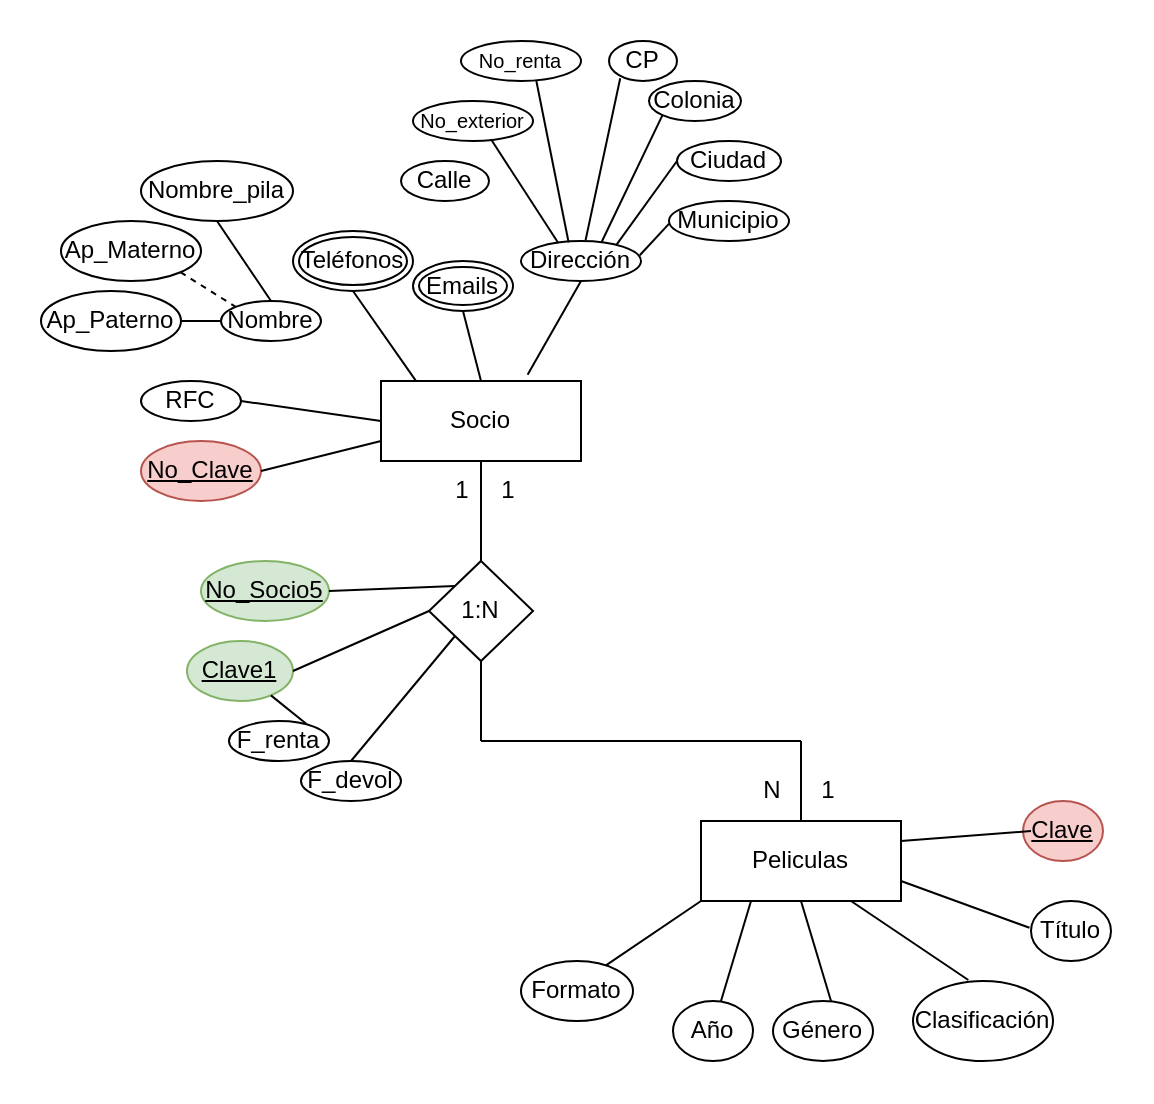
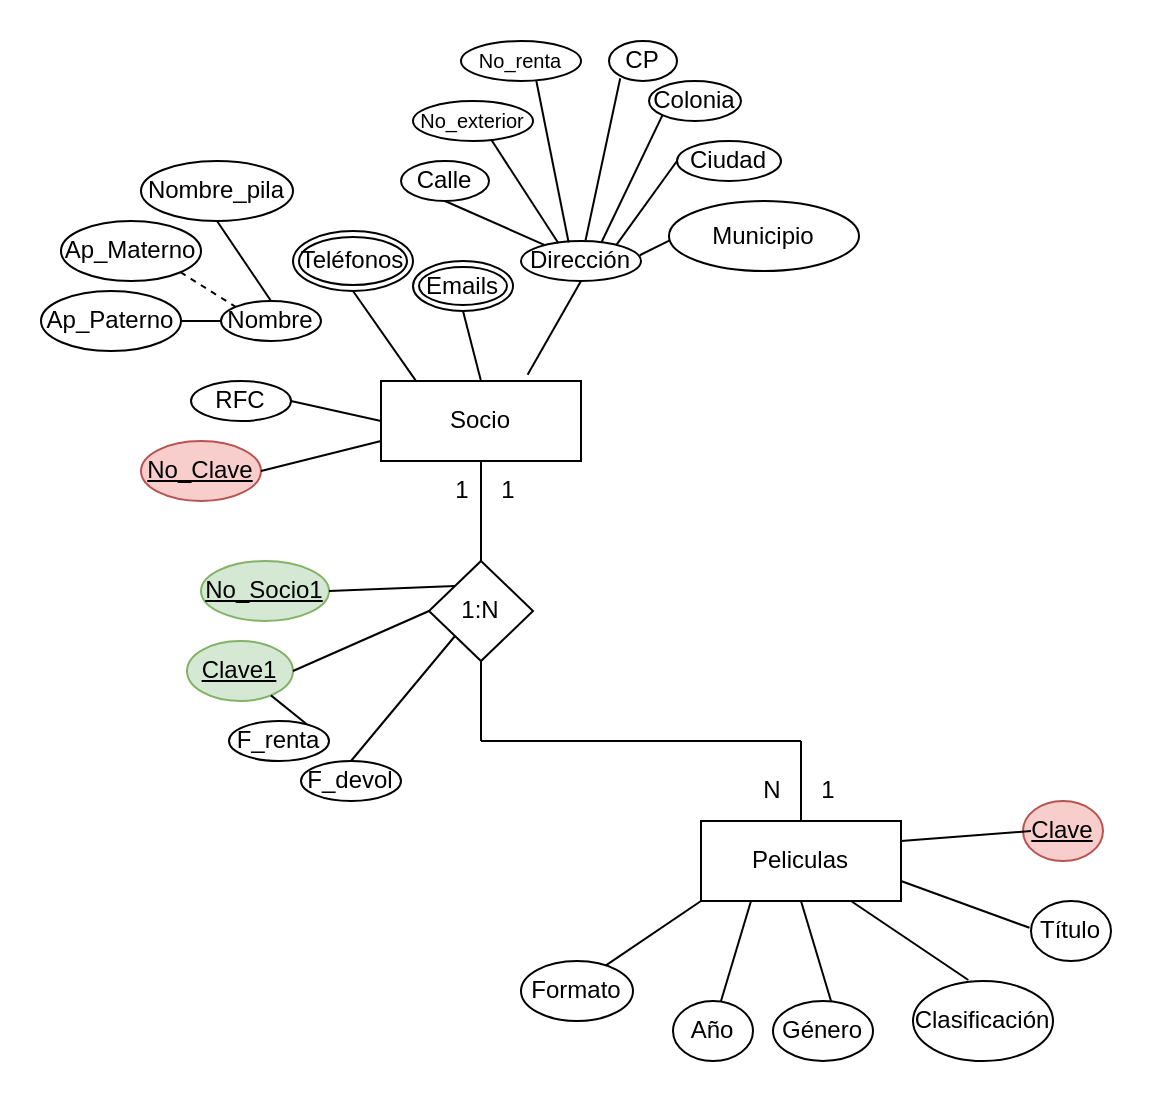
  <mxCell id="0" />
  <mxCell id="1" parent="0" />
  <mxCell id="2" value="Socio" style="whiteSpace=wrap;html=1;align=center;" vertex="1" parent="1"><mxGeometry x="190" y="190" width="100" height="40" as="geometry" /></mxCell>
  <mxCell id="3" value="Peliculas" style="whiteSpace=wrap;html=1;align=center;" vertex="1" parent="1"><mxGeometry x="350" y="410" width="100" height="40" as="geometry" /></mxCell>
  <mxCell id="4" value="No_Clave" style="ellipse;whiteSpace=wrap;html=1;align=center;fontStyle=4;fillColor=#f8cecc;strokeColor=#b85450;" vertex="1" parent="1"><mxGeometry x="70" y="220" width="60" height="30" as="geometry" /></mxCell>
  <mxCell id="5" value="" style="endArrow=none;html=1;rounded=0;exitX=0;exitY=0.75;exitDx=0;exitDy=0;entryX=1;entryY=0.5;entryDx=0;entryDy=0;" edge="1" parent="1" source="2" target="4"><mxGeometry width="50" height="50" relative="1" as="geometry"><mxPoint x="170" y="190" as="sourcePoint" /><mxPoint x="140" y="220" as="targetPoint" /></mxGeometry></mxCell>
- <mxCell id="6" value="RFC" style="ellipse;whiteSpace=wrap;html=1;align=center;" vertex="1" parent="1"><mxGeometry x="70" y="190" width="50" height="20" as="geometry" /></mxCell>
+ <mxCell id="6" value="RFC" style="ellipse;whiteSpace=wrap;html=1;align=center;" vertex="1" parent="1"><mxGeometry x="95" y="190" width="50" height="20" as="geometry" /></mxCell>
  <mxCell id="7" value="" style="endArrow=none;html=1;rounded=0;exitX=1;exitY=0.5;exitDx=0;exitDy=0;entryX=0;entryY=0.5;entryDx=0;entryDy=0;" edge="1" parent="1" source="6" target="2"><mxGeometry relative="1" as="geometry"><mxPoint x="280" y="160" as="sourcePoint" /><mxPoint x="440" y="160" as="targetPoint" /></mxGeometry></mxCell>
  <mxCell id="8" value="Nombre" style="ellipse;whiteSpace=wrap;html=1;align=center;" vertex="1" parent="1"><mxGeometry x="110" y="150" width="50" height="20" as="geometry" /></mxCell>
  <mxCell id="9" value="Ap_Paterno" style="ellipse;whiteSpace=wrap;html=1;align=center;" vertex="1" parent="1"><mxGeometry x="20" y="145" width="70" height="30" as="geometry" /></mxCell>
  <mxCell id="10" value="" style="endArrow=none;html=1;rounded=0;entryX=0;entryY=0.5;entryDx=0;entryDy=0;exitX=1;exitY=0.5;exitDx=0;exitDy=0;" edge="1" parent="1" source="9" target="8"><mxGeometry relative="1" as="geometry"><mxPoint x="180" y="90" as="sourcePoint" /><mxPoint x="340" y="90" as="targetPoint" /></mxGeometry></mxCell>
  <mxCell id="11" value="Ap_Materno" style="ellipse;whiteSpace=wrap;html=1;align=center;" vertex="1" parent="1"><mxGeometry x="30" y="110" width="70" height="30" as="geometry" /></mxCell>
  <mxCell id="12" value="" style="endArrow=none;html=1;rounded=0;exitX=1;exitY=1;exitDx=0;exitDy=0;entryX=0;entryY=0;entryDx=0;entryDy=0;dashed=1;" edge="1" parent="1" source="11" target="8"><mxGeometry relative="1" as="geometry"><mxPoint x="260" y="80" as="sourcePoint" /><mxPoint x="420" y="80" as="targetPoint" /></mxGeometry></mxCell>
  <mxCell id="13" value="Nombre_pila" style="ellipse;whiteSpace=wrap;html=1;align=center;" vertex="1" parent="1"><mxGeometry x="70" y="80" width="76" height="30" as="geometry" /></mxCell>
  <mxCell id="14" value="" style="endArrow=none;html=1;rounded=0;exitX=0.5;exitY=0;exitDx=0;exitDy=0;entryX=0.5;entryY=1;entryDx=0;entryDy=0;" edge="1" parent="1" source="8" target="13"><mxGeometry relative="1" as="geometry"><mxPoint x="260" y="100" as="sourcePoint" /><mxPoint x="420" y="100" as="targetPoint" /></mxGeometry></mxCell>
  <mxCell id="15" value="Teléfonos" style="ellipse;shape=doubleEllipse;margin=3;whiteSpace=wrap;html=1;align=center;" vertex="1" parent="1"><mxGeometry x="146" y="115" width="60" height="30" as="geometry" /></mxCell>
  <mxCell id="16" value="" style="endArrow=none;html=1;rounded=0;exitX=0.5;exitY=1;exitDx=0;exitDy=0;entryX=0.173;entryY=-0.007;entryDx=0;entryDy=0;entryPerimeter=0;" edge="1" parent="1" source="15" target="2"><mxGeometry relative="1" as="geometry"><mxPoint x="210" y="160" as="sourcePoint" /><mxPoint x="370" y="160" as="targetPoint" /></mxGeometry></mxCell>
  <mxCell id="17" value="Emails" style="ellipse;shape=doubleEllipse;margin=3;whiteSpace=wrap;html=1;align=center;" vertex="1" parent="1"><mxGeometry x="206" y="130" width="50" height="25" as="geometry" /></mxCell>
  <mxCell id="18" value="" style="endArrow=none;html=1;rounded=0;exitX=0.5;exitY=1;exitDx=0;exitDy=0;entryX=0.5;entryY=0;entryDx=0;entryDy=0;" edge="1" parent="1" source="17" target="2"><mxGeometry relative="1" as="geometry"><mxPoint x="280" y="140" as="sourcePoint" /><mxPoint x="440" y="140" as="targetPoint" /></mxGeometry></mxCell>
  <mxCell id="19" value="Dirección" style="ellipse;whiteSpace=wrap;html=1;align=center;" vertex="1" parent="1"><mxGeometry x="260" y="120" width="60" height="20" as="geometry" /></mxCell>
  <mxCell id="20" value="" style="endArrow=none;html=1;rounded=0;exitX=0.5;exitY=1;exitDx=0;exitDy=0;entryX=0.733;entryY=-0.079;entryDx=0;entryDy=0;entryPerimeter=0;" edge="1" parent="1" source="19" target="2"><mxGeometry relative="1" as="geometry"><mxPoint x="310" y="170" as="sourcePoint" /><mxPoint x="470" y="170" as="targetPoint" /></mxGeometry></mxCell>
  <mxCell id="21" value="Calle" style="ellipse;whiteSpace=wrap;html=1;align=center;" vertex="1" parent="1"><mxGeometry x="200" y="80" width="44" height="20" as="geometry" /></mxCell>
  <mxCell id="22" value="&lt;font style=&quot;font-size: 10px;&quot;&gt;No_exterior&lt;/font&gt;" style="ellipse;whiteSpace=wrap;html=1;align=center;" vertex="1" parent="1"><mxGeometry x="206" y="50" width="60" height="20" as="geometry" /></mxCell>
  <mxCell id="23" value="&lt;font style=&quot;font-size: 10px;&quot;&gt;No_renta&lt;/font&gt;" style="ellipse;whiteSpace=wrap;html=1;align=center;" vertex="1" parent="1"><mxGeometry x="230" y="20" width="60" height="20" as="geometry" /></mxCell>
  <mxCell id="24" value="CP" style="ellipse;whiteSpace=wrap;html=1;align=center;" vertex="1" parent="1"><mxGeometry x="304" y="20" width="34" height="20" as="geometry" /></mxCell>
  <mxCell id="25" value="Colonia" style="ellipse;whiteSpace=wrap;html=1;align=center;" vertex="1" parent="1"><mxGeometry x="324" y="40" width="46" height="20" as="geometry" /></mxCell>
  <mxCell id="26" value="Ciudad" style="ellipse;whiteSpace=wrap;html=1;align=center;" vertex="1" parent="1"><mxGeometry x="338" y="70" width="52" height="20" as="geometry" /></mxCell>
- <mxCell id="27" value="Municipio" style="ellipse;whiteSpace=wrap;html=1;align=center;" vertex="1" parent="1"><mxGeometry x="334" y="100" width="60" height="20" as="geometry" /></mxCell>
+ <mxCell id="27" value="Municipio" style="ellipse;whiteSpace=wrap;html=1;align=center;" vertex="1" parent="1"><mxGeometry x="334" y="100" width="95" height="35" as="geometry" /></mxCell>
+ <mxCell id="28" value="" style="endArrow=none;html=1;rounded=0;exitX=0.5;exitY=1;exitDx=0;exitDy=0;" edge="1" parent="1" source="21" target="19"><mxGeometry relative="1" as="geometry"><mxPoint x="250" y="100" as="sourcePoint" /><mxPoint x="410" y="100" as="targetPoint" /></mxGeometry></mxCell>
  <mxCell id="29" value="" style="endArrow=none;html=1;rounded=0;exitX=0.65;exitY=0.957;exitDx=0;exitDy=0;exitPerimeter=0;entryX=0.312;entryY=0.057;entryDx=0;entryDy=0;entryPerimeter=0;" edge="1" parent="1" source="22" target="19"><mxGeometry relative="1" as="geometry"><mxPoint x="240" y="80" as="sourcePoint" /><mxPoint x="400" y="80" as="targetPoint" /></mxGeometry></mxCell>
  <mxCell id="30" value="" style="endArrow=none;html=1;rounded=0;exitX=0.628;exitY=1;exitDx=0;exitDy=0;exitPerimeter=0;entryX=0.397;entryY=0.038;entryDx=0;entryDy=0;entryPerimeter=0;" edge="1" parent="1" source="23" target="19"><mxGeometry relative="1" as="geometry"><mxPoint x="300" y="70" as="sourcePoint" /><mxPoint x="460" y="70" as="targetPoint" /></mxGeometry></mxCell>
  <mxCell id="31" value="" style="endArrow=none;html=1;rounded=0;exitX=0.165;exitY=0.933;exitDx=0;exitDy=0;exitPerimeter=0;entryX=0.538;entryY=-0.019;entryDx=0;entryDy=0;entryPerimeter=0;" edge="1" parent="1" source="24" target="19"><mxGeometry relative="1" as="geometry"><mxPoint x="300" y="60.19" as="sourcePoint" /><mxPoint x="420" y="60" as="targetPoint" /></mxGeometry></mxCell>
  <mxCell id="32" value="" style="endArrow=none;html=1;rounded=0;entryX=0;entryY=1;entryDx=0;entryDy=0;exitX=0.673;exitY=0.019;exitDx=0;exitDy=0;exitPerimeter=0;" edge="1" parent="1" source="19" target="25"><mxGeometry relative="1" as="geometry"><mxPoint x="292" y="60" as="sourcePoint" /><mxPoint x="402" y="60" as="targetPoint" /></mxGeometry></mxCell>
  <mxCell id="33" value="" style="endArrow=none;html=1;rounded=0;exitX=0.795;exitY=0.096;exitDx=0;exitDy=0;exitPerimeter=0;entryX=0;entryY=0.5;entryDx=0;entryDy=0;" edge="1" parent="1" source="19" target="26"><mxGeometry relative="1" as="geometry"><mxPoint x="310" y="120" as="sourcePoint" /><mxPoint x="400" y="120" as="targetPoint" /></mxGeometry></mxCell>
  <mxCell id="34" value="" style="endArrow=none;html=1;rounded=0;exitX=0.99;exitY=0.356;exitDx=0;exitDy=0;exitPerimeter=0;entryX=0.001;entryY=0.567;entryDx=0;entryDy=0;entryPerimeter=0;" edge="1" parent="1" source="19" target="27"><mxGeometry relative="1" as="geometry"><mxPoint x="324" y="124.9" as="sourcePoint" /><mxPoint x="434" y="124.9" as="targetPoint" /></mxGeometry></mxCell>
  <mxCell id="35" value="Clave" style="ellipse;whiteSpace=wrap;html=1;align=center;fontStyle=4;fillColor=#f8cecc;strokeColor=#b85450;" vertex="1" parent="1"><mxGeometry x="511" y="400" width="40" height="30" as="geometry" /></mxCell>
  <mxCell id="36" value="Título" style="ellipse;whiteSpace=wrap;html=1;align=center;" vertex="1" parent="1"><mxGeometry x="515" y="450" width="40" height="30" as="geometry" /></mxCell>
  <mxCell id="37" value="Clasificación" style="ellipse;whiteSpace=wrap;html=1;align=center;" vertex="1" parent="1"><mxGeometry x="456" y="490" width="70" height="40" as="geometry" /></mxCell>
  <mxCell id="38" value="Género" style="ellipse;whiteSpace=wrap;html=1;align=center;" vertex="1" parent="1"><mxGeometry x="386" y="500" width="50" height="30" as="geometry" /></mxCell>
  <mxCell id="39" value="Año" style="ellipse;whiteSpace=wrap;html=1;align=center;" vertex="1" parent="1"><mxGeometry x="336" y="500" width="40" height="30" as="geometry" /></mxCell>
  <mxCell id="40" value="Formato" style="ellipse;whiteSpace=wrap;html=1;align=center;" vertex="1" parent="1"><mxGeometry x="260" y="480" width="56" height="30" as="geometry" /></mxCell>
  <mxCell id="41" value="" style="endArrow=none;html=1;rounded=0;entryX=0;entryY=1;entryDx=0;entryDy=0;exitX=0.755;exitY=0.076;exitDx=0;exitDy=0;exitPerimeter=0;" edge="1" parent="1" source="40" target="3"><mxGeometry relative="1" as="geometry"><mxPoint x="210" y="440" as="sourcePoint" /><mxPoint x="370" y="440" as="targetPoint" /></mxGeometry></mxCell>
  <mxCell id="42" value="" style="endArrow=none;html=1;rounded=0;entryX=0.25;entryY=1;entryDx=0;entryDy=0;exitX=0.5;exitY=0;exitDx=0;exitDy=0;" edge="1" parent="1" target="3"><mxGeometry relative="1" as="geometry"><mxPoint x="360" y="500" as="sourcePoint" /><mxPoint x="410" y="460" as="targetPoint" /></mxGeometry></mxCell>
  <mxCell id="43" value="" style="endArrow=none;html=1;rounded=0;exitX=0.5;exitY=1;exitDx=0;exitDy=0;entryX=0.5;entryY=0;entryDx=0;entryDy=0;" edge="1" parent="1" source="3"><mxGeometry relative="1" as="geometry"><mxPoint x="360" y="480" as="sourcePoint" /><mxPoint x="415" y="500" as="targetPoint" /></mxGeometry></mxCell>
  <mxCell id="44" value="" style="endArrow=none;html=1;rounded=0;entryX=0.338;entryY=-0.013;entryDx=0;entryDy=0;entryPerimeter=0;exitX=0.75;exitY=1;exitDx=0;exitDy=0;" edge="1" parent="1" source="3"><mxGeometry relative="1" as="geometry"><mxPoint x="420" y="460" as="sourcePoint" /><mxPoint x="483.66" y="489.48" as="targetPoint" /></mxGeometry></mxCell>
  <mxCell id="45" value="" style="endArrow=none;html=1;rounded=0;exitX=1;exitY=0.75;exitDx=0;exitDy=0;entryX=-0.019;entryY=0.446;entryDx=0;entryDy=0;entryPerimeter=0;" edge="1" parent="1" source="3" target="36"><mxGeometry relative="1" as="geometry"><mxPoint x="370" y="480" as="sourcePoint" /><mxPoint x="530" y="480" as="targetPoint" /></mxGeometry></mxCell>
  <mxCell id="46" value="" style="endArrow=none;html=1;rounded=0;exitX=1;exitY=0.25;exitDx=0;exitDy=0;entryX=0;entryY=0.5;entryDx=0;entryDy=0;" edge="1" parent="1" source="3"><mxGeometry relative="1" as="geometry"><mxPoint x="370" y="480" as="sourcePoint" /><mxPoint x="515" y="415" as="targetPoint" /></mxGeometry></mxCell>
  <mxCell id="47" value="1:N" style="shape=rhombus;perimeter=rhombusPerimeter;whiteSpace=wrap;html=1;align=center;" vertex="1" parent="1"><mxGeometry x="214" y="280" width="52" height="50" as="geometry" /></mxCell>
  <mxCell id="48" value="" style="endArrow=none;html=1;rounded=0;exitX=0.5;exitY=1;exitDx=0;exitDy=0;" edge="1" parent="1" source="2"><mxGeometry relative="1" as="geometry"><mxPoint x="250" y="240" as="sourcePoint" /><mxPoint x="240" y="280" as="targetPoint" /></mxGeometry></mxCell>
  <mxCell id="49" value="" style="endArrow=none;html=1;rounded=0;" edge="1" parent="1"><mxGeometry relative="1" as="geometry"><mxPoint x="240" y="370" as="sourcePoint" /><mxPoint x="400" y="370" as="targetPoint" /></mxGeometry></mxCell>
  <mxCell id="50" value="" style="endArrow=none;html=1;rounded=0;" edge="1" parent="1"><mxGeometry relative="1" as="geometry"><mxPoint x="240" y="330" as="sourcePoint" /><mxPoint x="240" y="370" as="targetPoint" /></mxGeometry></mxCell>
  <mxCell id="51" value="" style="endArrow=none;html=1;rounded=0;entryX=0.5;entryY=0;entryDx=0;entryDy=0;" edge="1" parent="1" target="3"><mxGeometry relative="1" as="geometry"><mxPoint x="400" y="370" as="sourcePoint" /><mxPoint x="490" y="330" as="targetPoint" /></mxGeometry></mxCell>
  <mxCell id="52" value="1" style="text;html=1;align=center;verticalAlign=middle;whiteSpace=wrap;rounded=0;" vertex="1" parent="1"><mxGeometry x="221" y="240" width="20" height="10" as="geometry" /></mxCell>
  <mxCell id="53" value="N" style="text;html=1;align=center;verticalAlign=middle;whiteSpace=wrap;rounded=0;" vertex="1" parent="1"><mxGeometry x="376" y="390" width="20" height="10" as="geometry" /></mxCell>
  <mxCell id="54" value="1" style="text;html=1;align=center;verticalAlign=middle;whiteSpace=wrap;rounded=0;" vertex="1" parent="1"><mxGeometry x="404" y="390" width="20" height="10" as="geometry" /></mxCell>
  <mxCell id="55" value="1" style="text;html=1;align=center;verticalAlign=middle;whiteSpace=wrap;rounded=0;" vertex="1" parent="1"><mxGeometry x="244" y="240" width="20" height="10" as="geometry" /></mxCell>
- <mxCell id="56" value="No_Socio5" style="ellipse;whiteSpace=wrap;html=1;align=center;fontStyle=4;fillColor=#d5e8d4;strokeColor=#82b366;" vertex="1" parent="1"><mxGeometry x="100" y="280" width="64" height="30" as="geometry" /></mxCell>
+ <mxCell id="56" value="No_Socio1" style="ellipse;whiteSpace=wrap;html=1;align=center;fontStyle=4;fillColor=#d5e8d4;strokeColor=#82b366;" vertex="1" parent="1"><mxGeometry x="100" y="280" width="64" height="30" as="geometry" /></mxCell>
  <mxCell id="57" value="Clave1" style="ellipse;whiteSpace=wrap;html=1;align=center;fontStyle=4;fillColor=#d5e8d4;strokeColor=#82b366;" vertex="1" parent="1"><mxGeometry x="93" y="320" width="53" height="30" as="geometry" /></mxCell>
  <mxCell id="58" value="F_renta" style="ellipse;whiteSpace=wrap;html=1;align=center;" vertex="1" parent="1"><mxGeometry x="114" y="360" width="50" height="20" as="geometry" /></mxCell>
  <mxCell id="59" value="F_devol" style="ellipse;whiteSpace=wrap;html=1;align=center;" vertex="1" parent="1"><mxGeometry x="150" y="380" width="50" height="20" as="geometry" /></mxCell>
  <mxCell id="60" value="" style="endArrow=none;html=1;rounded=0;exitX=1;exitY=0.5;exitDx=0;exitDy=0;entryX=0;entryY=0;entryDx=0;entryDy=0;" edge="1" parent="1" source="56" target="47"><mxGeometry relative="1" as="geometry"><mxPoint x="170" y="300" as="sourcePoint" /><mxPoint x="330" y="300" as="targetPoint" /></mxGeometry></mxCell>
  <mxCell id="61" value="" style="endArrow=none;html=1;rounded=0;exitX=1;exitY=0.5;exitDx=0;exitDy=0;entryX=0;entryY=0.5;entryDx=0;entryDy=0;" edge="1" parent="1" source="57" target="47"><mxGeometry relative="1" as="geometry"><mxPoint x="150" y="330" as="sourcePoint" /><mxPoint x="310" y="330" as="targetPoint" /></mxGeometry></mxCell>
  <mxCell id="62" value="" style="endArrow=none;html=1;rounded=0;exitX=0.772;exitY=0.07;exitDx=0;exitDy=0;exitPerimeter=0;" edge="1" parent="1" source="58" target="57"><mxGeometry relative="1" as="geometry"><mxPoint x="170" y="360" as="sourcePoint" /><mxPoint x="330" y="360" as="targetPoint" /></mxGeometry></mxCell>
  <mxCell id="63" value="" style="endArrow=none;html=1;rounded=0;exitX=0.5;exitY=0;exitDx=0;exitDy=0;entryX=0;entryY=1;entryDx=0;entryDy=0;" edge="1" parent="1" source="59" target="47"><mxGeometry relative="1" as="geometry"><mxPoint x="200" y="360" as="sourcePoint" /><mxPoint x="360" y="360" as="targetPoint" /></mxGeometry></mxCell>
